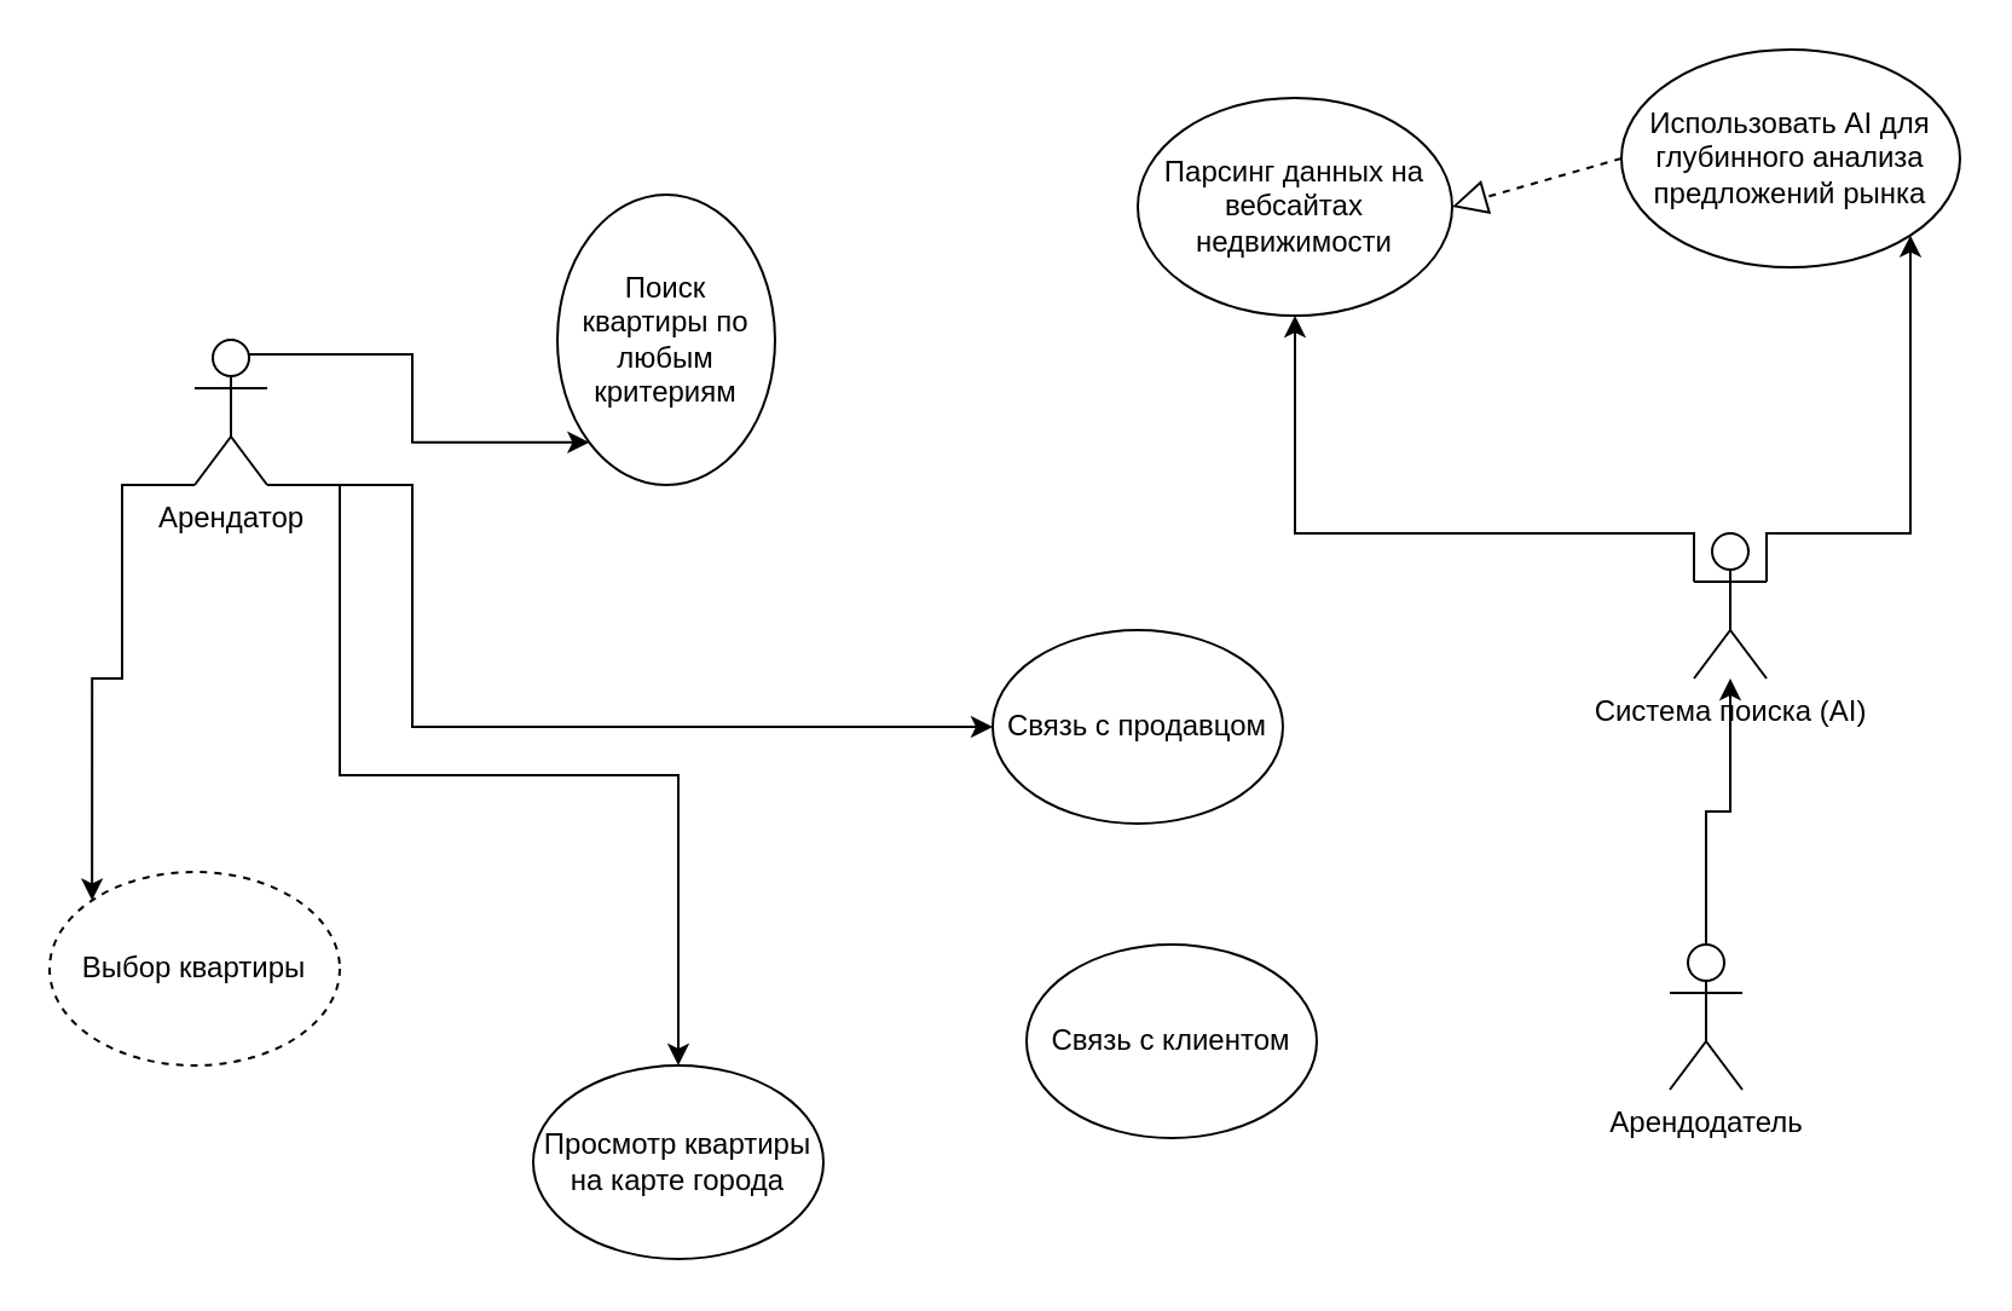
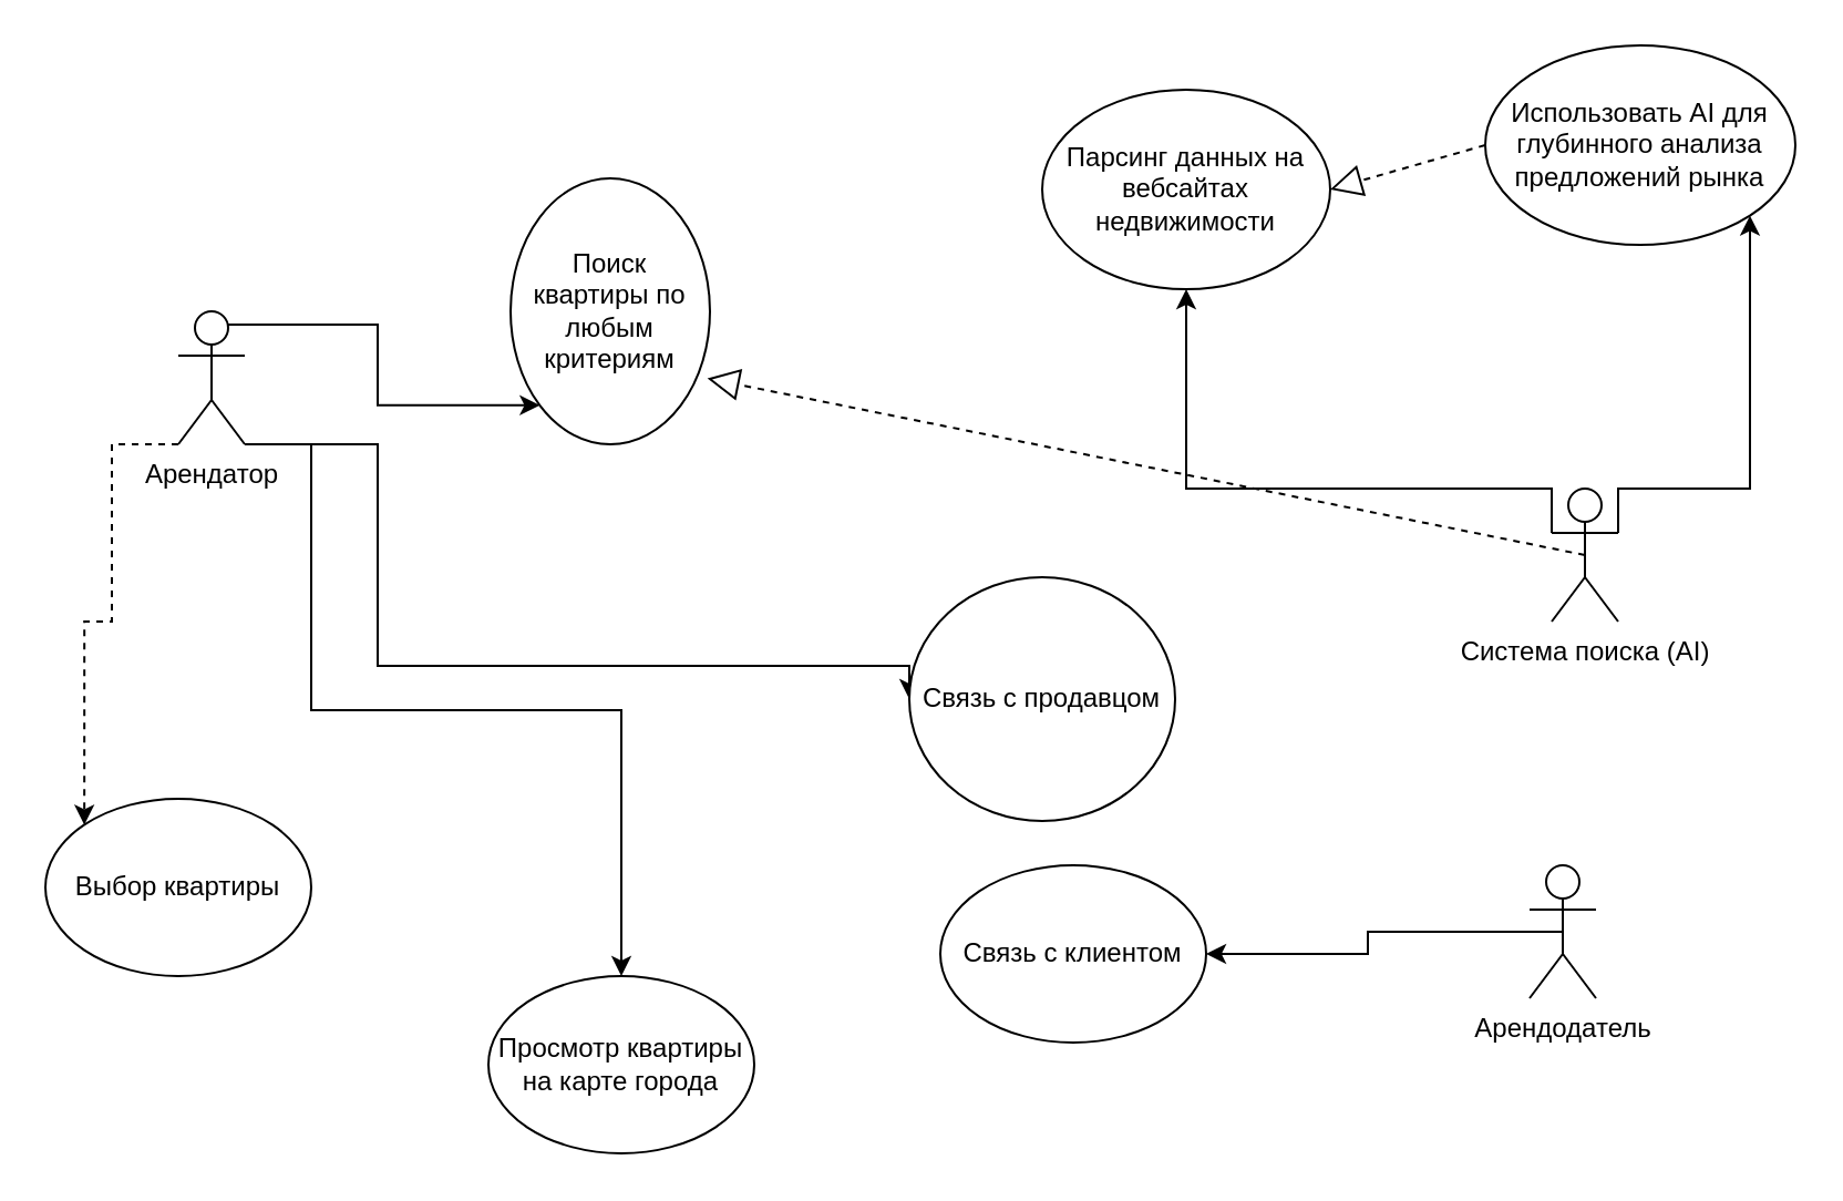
  <mxCell id="0" />
  <mxCell id="1" parent="0" />
  <mxCell id="2" style="edgeStyle=orthogonalEdgeStyle;rounded=0;orthogonalLoop=1;jettySize=auto;html=1;exitX=0.75;exitY=0.1;exitDx=0;exitDy=0;exitPerimeter=0;entryX=0;entryY=1;entryDx=0;entryDy=0;" parent="1" source="6" target="7" edge="1"><mxGeometry relative="1" as="geometry" /></mxCell>
  <mxCell id="3" style="edgeStyle=orthogonalEdgeStyle;rounded=0;orthogonalLoop=1;jettySize=auto;html=1;exitX=1;exitY=1;exitDx=0;exitDy=0;exitPerimeter=0;entryX=0;entryY=0.5;entryDx=0;entryDy=0;" parent="1" source="6" target="17" edge="1"><mxGeometry relative="1" as="geometry"><Array as="points"><mxPoint x="170" y="200" /><mxPoint x="170" y="300" /></Array></mxGeometry></mxCell>
  <mxCell id="4" style="edgeStyle=orthogonalEdgeStyle;rounded=0;orthogonalLoop=1;jettySize=auto;html=1;exitX=1;exitY=1;exitDx=0;exitDy=0;exitPerimeter=0;entryX=0.5;entryY=0;entryDx=0;entryDy=0;" parent="1" source="6" target="15" edge="1"><mxGeometry relative="1" as="geometry"><Array as="points"><mxPoint x="140" y="200" /><mxPoint x="140" y="320" /><mxPoint x="280" y="320" /></Array></mxGeometry></mxCell>
- <mxCell id="5" style="edgeStyle=orthogonalEdgeStyle;rounded=0;orthogonalLoop=1;jettySize=auto;html=1;exitX=0;exitY=1;exitDx=0;exitDy=0;exitPerimeter=0;entryX=0;entryY=0;entryDx=0;entryDy=0;" parent="1" source="6" target="16" edge="1"><mxGeometry relative="1" as="geometry"><Array as="points"><mxPoint x="50" y="200" /><mxPoint x="50" y="280" /><mxPoint x="38" y="280" /></Array></mxGeometry></mxCell>
+ <mxCell id="5" style="edgeStyle=orthogonalEdgeStyle;rounded=0;orthogonalLoop=1;jettySize=auto;html=1;exitX=0;exitY=1;exitDx=0;exitDy=0;exitPerimeter=0;entryX=0;entryY=0;entryDx=0;entryDy=0;dashed=1;" parent="1" source="6" target="16" edge="1"><mxGeometry relative="1" as="geometry"><Array as="points"><mxPoint x="50" y="200" /><mxPoint x="50" y="280" /><mxPoint x="38" y="280" /></Array></mxGeometry></mxCell>
  <mxCell id="6" value="Арендатор" style="shape=umlActor;verticalLabelPosition=bottom;verticalAlign=top;html=1;outlineConnect=0;" parent="1" vertex="1"><mxGeometry x="80" y="140" width="30" height="60" as="geometry" /></mxCell>
  <mxCell id="7" value="Поиск квартиры по любым критериям" style="ellipse;whiteSpace=wrap;html=1;" parent="1" vertex="1"><mxGeometry x="230" y="80" width="90" height="120" as="geometry" /></mxCell>
  <mxCell id="8" value="Использовать AI для глубинного анализа предложений рынка" style="ellipse;whiteSpace=wrap;html=1;" parent="1" vertex="1"><mxGeometry x="670" y="20" width="140" height="90" as="geometry" /></mxCell>
- <mxCell id="9" style="edgeStyle=orthogonalEdgeStyle;rounded=0;orthogonalLoop=1;jettySize=auto;html=1;exitX=0.5;exitY=0.5;exitDx=0;exitDy=0;exitPerimeter=0;" parent="1" source="10" target="13" edge="1"><mxGeometry relative="1" as="geometry" /></mxCell>
+ <mxCell id="9" style="edgeStyle=orthogonalEdgeStyle;rounded=0;orthogonalLoop=1;jettySize=auto;html=1;exitX=0.5;exitY=0.5;exitDx=0;exitDy=0;exitPerimeter=0;entryX=1;entryY=0.5;entryDx=0;entryDy=0;" parent="1" source="10" target="20" edge="1"><mxGeometry relative="1" as="geometry" /></mxCell>
  <mxCell id="10" value="Арендодатель" style="shape=umlActor;verticalLabelPosition=bottom;verticalAlign=top;html=1;" parent="1" vertex="1"><mxGeometry x="690" y="390" width="30" height="60" as="geometry" /></mxCell>
  <mxCell id="11" style="edgeStyle=orthogonalEdgeStyle;rounded=0;orthogonalLoop=1;jettySize=auto;html=1;exitX=0;exitY=0.333;exitDx=0;exitDy=0;exitPerimeter=0;" parent="1" source="13" target="14" edge="1"><mxGeometry relative="1" as="geometry"><Array as="points"><mxPoint x="700" y="220" /><mxPoint x="535" y="220" /></Array></mxGeometry></mxCell>
  <mxCell id="12" style="edgeStyle=orthogonalEdgeStyle;rounded=0;orthogonalLoop=1;jettySize=auto;html=1;exitX=1;exitY=0.333;exitDx=0;exitDy=0;exitPerimeter=0;entryX=1;entryY=1;entryDx=0;entryDy=0;" parent="1" source="13" target="8" edge="1"><mxGeometry relative="1" as="geometry"><Array as="points"><mxPoint x="730" y="220" /><mxPoint x="790" y="220" /></Array></mxGeometry></mxCell>
  <mxCell id="13" value="Система поиска (AI)" style="shape=umlActor;verticalLabelPosition=bottom;verticalAlign=top;html=1;outlineConnect=0;" parent="1" vertex="1"><mxGeometry x="700" y="220" width="30" height="60" as="geometry" /></mxCell>
  <mxCell id="14" value="Парсинг данных на вебсайтах недвижимости" style="ellipse;whiteSpace=wrap;html=1;" parent="1" vertex="1"><mxGeometry x="470" y="40" width="130" height="90" as="geometry" /></mxCell>
  <mxCell id="15" value="Просмотр квартиры на карте города" style="ellipse;whiteSpace=wrap;html=1;" parent="1" vertex="1"><mxGeometry x="220" y="440" width="120" height="80" as="geometry" /></mxCell>
- <mxCell id="16" value="Выбор квартиры" style="ellipse;whiteSpace=wrap;html=1;dashed=1;" parent="1" vertex="1"><mxGeometry x="20" y="360" width="120" height="80" as="geometry" /></mxCell>
- <mxCell id="17" value="Связь с продавцом" style="ellipse;whiteSpace=wrap;html=1;" parent="1" vertex="1"><mxGeometry x="410" y="260" width="120" height="80" as="geometry" /></mxCell>
+ <mxCell id="16" value="Выбор квартиры" style="ellipse;whiteSpace=wrap;html=1;" parent="1" vertex="1"><mxGeometry x="20" y="360" width="120" height="80" as="geometry" /></mxCell>
+ <mxCell id="17" value="Связь с продавцом" style="ellipse;whiteSpace=wrap;html=1;" parent="1" vertex="1"><mxGeometry x="410" y="260" width="120" height="110" as="geometry" /></mxCell>
  <mxCell id="18" value="" style="endArrow=block;dashed=1;endFill=0;endSize=12;html=1;rounded=0;exitX=0;exitY=0.5;exitDx=0;exitDy=0;entryX=1;entryY=0.5;entryDx=0;entryDy=0;" parent="1" source="8" target="14" edge="1"><mxGeometry width="160" relative="1" as="geometry"><mxPoint x="340" y="300" as="sourcePoint" /><mxPoint x="500" y="300" as="targetPoint" /></mxGeometry></mxCell>
+ <mxCell id="19" value="" style="endArrow=block;dashed=1;endFill=0;endSize=12;html=1;rounded=0;exitX=0.5;exitY=0.5;exitDx=0;exitDy=0;exitPerimeter=0;entryX=0.987;entryY=0.752;entryDx=0;entryDy=0;entryPerimeter=0;" parent="1" source="13" target="7" edge="1"><mxGeometry width="160" relative="1" as="geometry"><mxPoint x="420" y="200" as="sourcePoint" /><mxPoint x="580" y="200" as="targetPoint" /></mxGeometry></mxCell>
  <mxCell id="20" value="Связь с клиентом" style="ellipse;whiteSpace=wrap;html=1;" parent="1" vertex="1"><mxGeometry x="424" y="390" width="120" height="80" as="geometry" /></mxCell>
